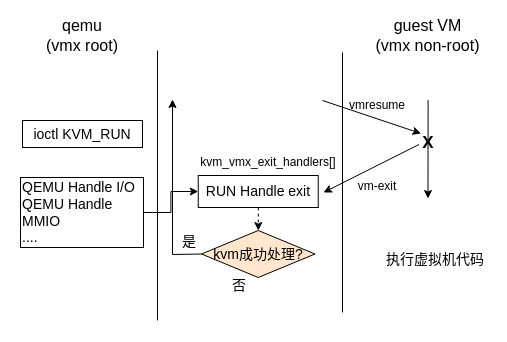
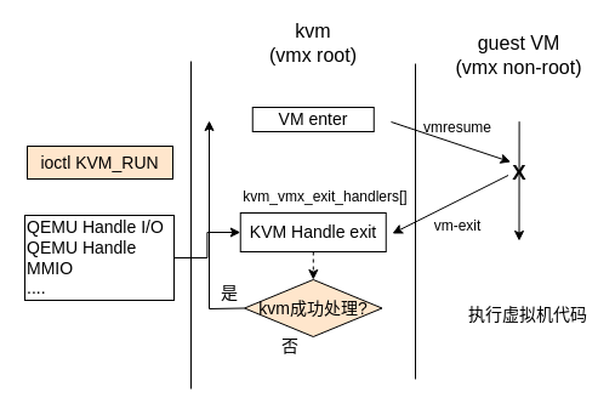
  <mxCell id="0" />
  <mxCell id="1" parent="0" />
  <mxCell id="2" value="" style="endArrow=none;html=1;rounded=0;" edge="1" parent="1"><mxGeometry width="50" height="50" relative="1" as="geometry"><mxPoint x="157" y="320" as="sourcePoint" /><mxPoint x="157" y="50" as="targetPoint" /></mxGeometry></mxCell>
  <mxCell id="3" value="" style="endArrow=none;html=1;rounded=0;" edge="1" parent="1"><mxGeometry width="50" height="50" relative="1" as="geometry"><mxPoint x="342" y="312" as="sourcePoint" /><mxPoint x="342" y="52" as="targetPoint" /></mxGeometry></mxCell>
- <mxCell id="4" value="&lt;font style=&quot;font-size: 16px;&quot;&gt;qemu&lt;br&gt;(vmx root)&lt;/font&gt;" style="text;html=1;strokeColor=none;fillColor=none;align=center;verticalAlign=middle;whiteSpace=wrap;rounded=0;" vertex="1" parent="1"><mxGeometry x="42" y="20" width="80" height="30" as="geometry" /></mxCell>
- <mxCell id="6" value="&lt;font style=&quot;font-size: 16px;&quot;&gt;guest VM&lt;br&gt;(vmx non-root)&lt;/font&gt;" style="text;html=1;strokeColor=none;fillColor=none;align=center;verticalAlign=middle;whiteSpace=wrap;rounded=0;" vertex="1" parent="1"><mxGeometry x="370" y="20" width="115" height="30" as="geometry" /></mxCell>
+ <mxCell id="5" value="&lt;font style=&quot;font-size: 16px;&quot;&gt;kvm&lt;br&gt;(vmx root)&lt;/font&gt;" style="text;html=1;strokeColor=none;fillColor=none;align=center;verticalAlign=middle;whiteSpace=wrap;rounded=0;" vertex="1" parent="1"><mxGeometry x="217.75" y="20" width="80" height="30" as="geometry" /></mxCell>
+ <mxCell id="6" value="&lt;font style=&quot;font-size: 16px;&quot;&gt;guest VM&lt;br&gt;(vmx non-root)&lt;/font&gt;" style="text;html=1;strokeColor=none;fillColor=none;align=center;verticalAlign=middle;whiteSpace=wrap;rounded=0;" vertex="1" parent="1"><mxGeometry x="370" y="30" width="115" height="30" as="geometry" /></mxCell>
  <mxCell id="7" value="" style="endArrow=classic;html=1;rounded=1;exitX=0.346;exitY=1.022;exitDx=0;exitDy=0;exitPerimeter=0;" edge="1" parent="1"><mxGeometry width="50" height="50" relative="1" as="geometry"><mxPoint x="427.6" y="99.66" as="sourcePoint" /><mxPoint x="427.5" y="198" as="targetPoint" /></mxGeometry></mxCell>
  <mxCell id="8" value="&lt;font style=&quot;font-size: 14px;&quot;&gt;执行虚拟机代码&lt;/font&gt;" style="text;html=1;strokeColor=none;fillColor=none;align=center;verticalAlign=middle;whiteSpace=wrap;rounded=0;" vertex="1" parent="1"><mxGeometry x="384.5" y="251" width="100" height="16" as="geometry" /></mxCell>
  <mxCell id="9" value="&lt;font style=&quot;font-size: 17px;&quot;&gt;&lt;b&gt;X&lt;/b&gt;&lt;/font&gt;" style="text;html=1;strokeColor=none;fillColor=none;align=center;verticalAlign=middle;whiteSpace=wrap;rounded=0;" vertex="1" parent="1"><mxGeometry x="417.5" y="135" width="20" height="15" as="geometry" /></mxCell>
  <mxCell id="10" value="" style="endArrow=classic;html=1;rounded=0;fontSize=18;fontColor=default;exitX=0;exitY=1;exitDx=0;exitDy=0;" edge="1" parent="1"><mxGeometry width="50" height="50" relative="1" as="geometry"><mxPoint x="418.5" y="144" as="sourcePoint" /><mxPoint x="323" y="192" as="targetPoint" /></mxGeometry></mxCell>
  <mxCell id="11" value="" style="endArrow=classic;html=1;rounded=0;fontSize=18;fontColor=default;startArrow=none;" edge="1" parent="1"><mxGeometry width="50" height="50" relative="1" as="geometry"><mxPoint x="322" y="100" as="sourcePoint" /><mxPoint x="420.5" y="133" as="targetPoint" /></mxGeometry></mxCell>
  <mxCell id="12" value="&lt;font style=&quot;font-size: 12px;&quot;&gt;vm-exit&lt;/font&gt;" style="text;html=1;strokeColor=none;fillColor=none;align=center;verticalAlign=middle;whiteSpace=wrap;rounded=0;labelBackgroundColor=none;fontSize=18;fontColor=default;" vertex="1" parent="1"><mxGeometry x="346.5" y="179" width="60" height="10" as="geometry" /></mxCell>
  <mxCell id="13" value="" style="edgeStyle=orthogonalEdgeStyle;rounded=0;orthogonalLoop=1;jettySize=auto;html=1;fontSize=12;fontColor=default;endArrow=classic;endFill=1;dashed=1;" edge="1" parent="1" source="14" target="20"><mxGeometry relative="1" as="geometry" /></mxCell>
- <mxCell id="14" value="&lt;font style=&quot;font-size: 14px;&quot;&gt;RUN Handle exit&lt;/font&gt;" style="rounded=0;whiteSpace=wrap;html=1;labelBackgroundColor=none;fontSize=9;fontColor=default;" vertex="1" parent="1"><mxGeometry x="197.75" y="175" width="120" height="32" as="geometry" /></mxCell>
+ <mxCell id="14" value="&lt;font style=&quot;font-size: 14px;&quot;&gt;KVM Handle exit&lt;/font&gt;" style="rounded=0;whiteSpace=wrap;html=1;labelBackgroundColor=none;fontSize=9;fontColor=default;" vertex="1" parent="1"><mxGeometry x="197.75" y="175" width="120" height="32" as="geometry" /></mxCell>
  <mxCell id="15" value="" style="edgeStyle=orthogonalEdgeStyle;rounded=0;orthogonalLoop=1;jettySize=auto;html=1;fontSize=9;fontColor=default;" edge="1" parent="1" source="16" target="14"><mxGeometry relative="1" as="geometry" /></mxCell>
  <mxCell id="16" value="&lt;font style=&quot;font-size: 14px;&quot;&gt;QEMU Handle I/O&lt;br&gt;QEMU Handle MMIO&lt;br&gt;....&lt;/font&gt;" style="rounded=0;whiteSpace=wrap;html=1;labelBackgroundColor=none;fontSize=9;fontColor=default;align=left;" vertex="1" parent="1"><mxGeometry x="20" y="177" width="123" height="70" as="geometry" /></mxCell>
  <mxCell id="17" value="&lt;font style=&quot;font-size: 14px;&quot;&gt;是&lt;/font&gt;" style="text;html=1;strokeColor=none;fillColor=none;align=center;verticalAlign=middle;whiteSpace=wrap;rounded=0;labelBackgroundColor=none;fontSize=9;fontColor=default;" vertex="1" parent="1"><mxGeometry x="179" y="234" width="20" height="14" as="geometry" /></mxCell>
  <mxCell id="18" value="&lt;font style=&quot;font-size: 14px;&quot;&gt;否&lt;/font&gt;" style="text;html=1;strokeColor=none;fillColor=none;align=center;verticalAlign=middle;whiteSpace=wrap;rounded=0;labelBackgroundColor=none;fontSize=9;fontColor=default;" vertex="1" parent="1"><mxGeometry x="229" y="280" width="20" height="10" as="geometry" /></mxCell>
- <mxCell id="19" value="&lt;font style=&quot;font-size: 14px;&quot;&gt;ioctl&amp;nbsp;KVM_RUN&lt;/font&gt;" style="rounded=0;whiteSpace=wrap;html=1;labelBackgroundColor=none;fontSize=9;fontColor=default;" vertex="1" parent="1"><mxGeometry x="22" y="120" width="120" height="27" as="geometry" /></mxCell>
+ <mxCell id="19" value="&lt;font style=&quot;font-size: 14px;&quot;&gt;ioctl&amp;nbsp;KVM_RUN&lt;/font&gt;" style="rounded=0;whiteSpace=wrap;html=1;labelBackgroundColor=none;fontSize=9;fontColor=default;fillColor=#ffe6cc;" vertex="1" parent="1"><mxGeometry x="22" y="120" width="120" height="27" as="geometry" /></mxCell>
  <mxCell id="20" value="&lt;font style=&quot;font-size: 14px;&quot;&gt;kvm成功处理?&lt;/font&gt;" style="rhombus;whiteSpace=wrap;html=1;labelBackgroundColor=none;fontSize=9;fontColor=default;fillColor=#ffe6cc;" vertex="1" parent="1"><mxGeometry x="201" y="230" width="113.5" height="47" as="geometry" /></mxCell>
+ <mxCell id="21" value="&lt;font style=&quot;font-size: 14px;&quot;&gt;VM enter&lt;/font&gt;" style="rounded=0;whiteSpace=wrap;html=1;labelBackgroundColor=none;fontSize=9;fontColor=default;" vertex="1" parent="1"><mxGeometry x="207.75" y="88" width="100" height="20" as="geometry" /></mxCell>
  <mxCell id="22" value="&lt;font style=&quot;font-size: 12px;&quot;&gt;kvm_vmx_exit_handlers[]&lt;/font&gt;" style="text;html=1;strokeColor=none;fillColor=none;align=center;verticalAlign=middle;whiteSpace=wrap;rounded=0;labelBackgroundColor=none;fontSize=5;fontColor=default;" vertex="1" parent="1"><mxGeometry x="197.75" y="156" width="140" height="11" as="geometry" /></mxCell>
  <mxCell id="23" value="&lt;font style=&quot;font-size: 12px;&quot;&gt;vmresume&lt;/font&gt;" style="text;html=1;strokeColor=none;fillColor=none;align=center;verticalAlign=middle;whiteSpace=wrap;rounded=0;labelBackgroundColor=none;fontSize=18;fontColor=default;" vertex="1" parent="1"><mxGeometry x="346.5" y="98" width="60" height="10" as="geometry" /></mxCell>
  <mxCell id="24" value="" style="endArrow=classic;html=1;rounded=0;fontSize=14;fontColor=default;exitX=0;exitY=0.5;exitDx=0;exitDy=0;" edge="1" parent="1" source="20"><mxGeometry width="50" height="50" relative="1" as="geometry"><mxPoint x="201" y="254" as="sourcePoint" /><mxPoint x="172" y="99" as="targetPoint" /><Array as="points"><mxPoint x="172" y="254" /></Array></mxGeometry></mxCell>
